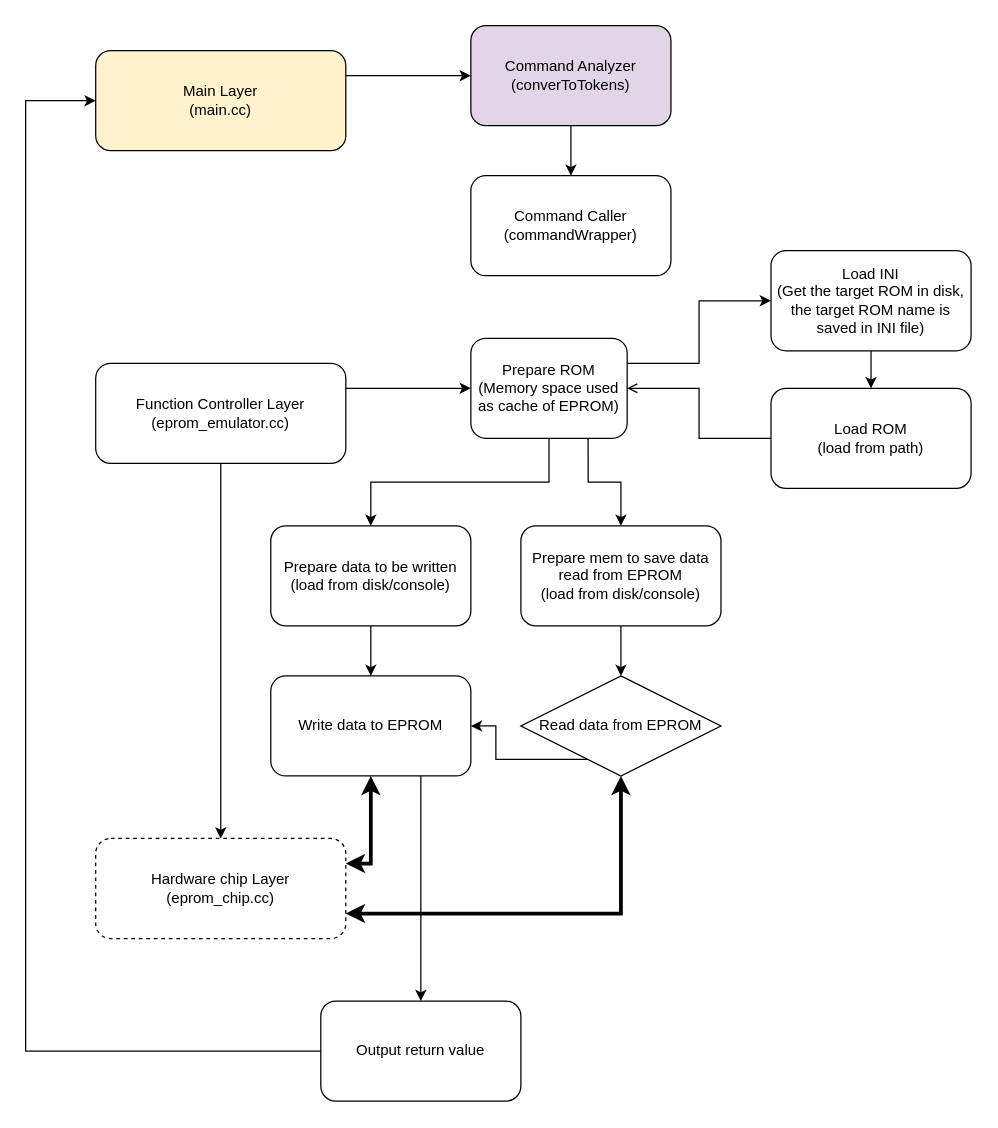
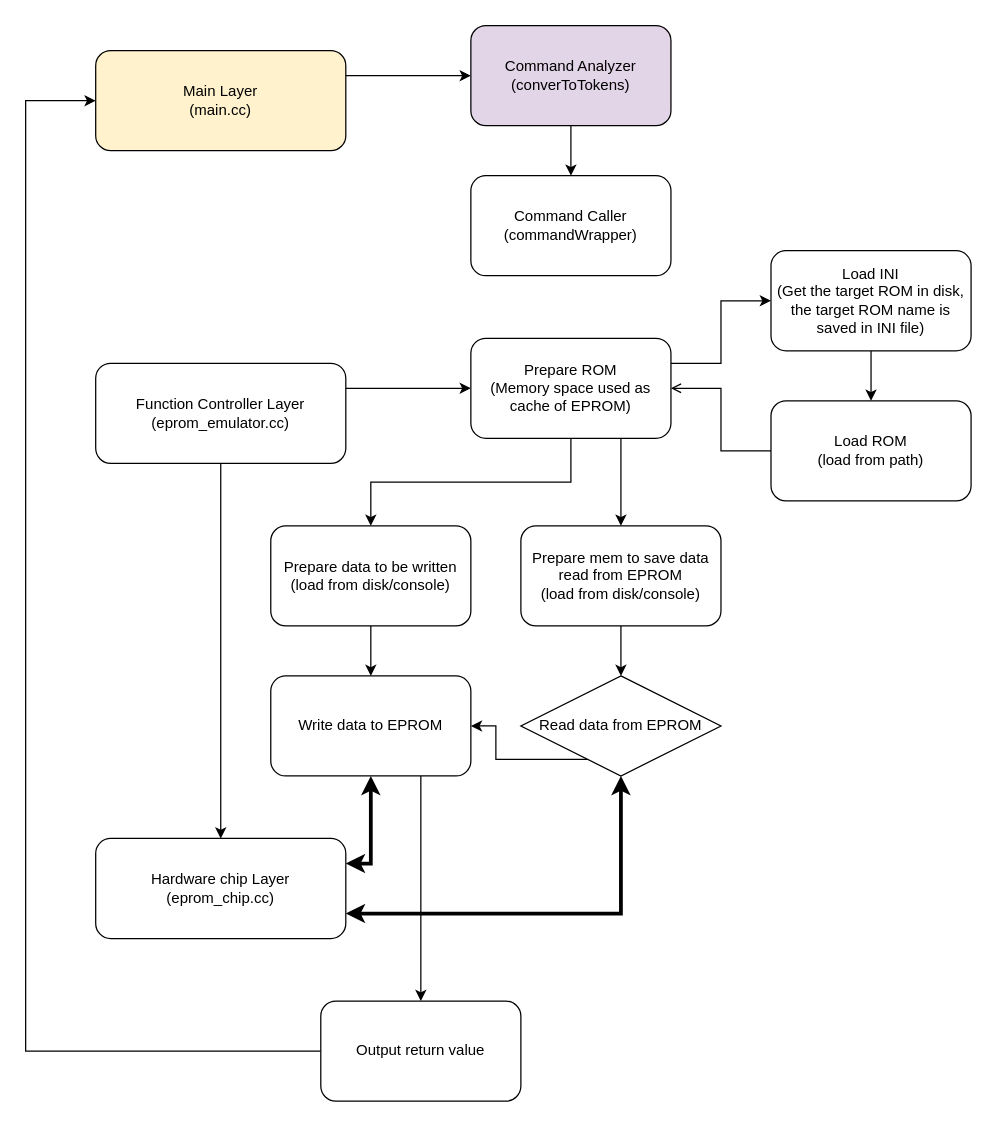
  <mxCell id="0" />
  <mxCell id="1" parent="0" />
  <mxCell id="2" style="edgeStyle=orthogonalEdgeStyle;rounded=0;orthogonalLoop=1;jettySize=auto;html=1;exitX=1;exitY=0.25;exitDx=0;exitDy=0;entryX=0;entryY=0.5;entryDx=0;entryDy=0;" edge="1" parent="1" source="3" target="9"><mxGeometry relative="1" as="geometry" /></mxCell>
  <mxCell id="3" value="Main Layer&lt;br&gt;(main.cc)" style="rounded=1;whiteSpace=wrap;html=1;fillColor=#fff2cc;" vertex="1" parent="1"><mxGeometry x="76" y="40" width="200" height="80" as="geometry" /></mxCell>
  <mxCell id="4" style="edgeStyle=orthogonalEdgeStyle;rounded=0;orthogonalLoop=1;jettySize=auto;html=1;exitX=1;exitY=0.25;exitDx=0;exitDy=0;" edge="1" parent="1" source="6" target="16"><mxGeometry relative="1" as="geometry" /></mxCell>
  <mxCell id="5" style="edgeStyle=orthogonalEdgeStyle;rounded=0;orthogonalLoop=1;jettySize=auto;html=1;exitX=0.5;exitY=1;exitDx=0;exitDy=0;" edge="1" parent="1" source="6" target="7"><mxGeometry relative="1" as="geometry" /></mxCell>
  <mxCell id="6" value="Function Controller Layer&lt;br&gt;(eprom_emulator.cc)" style="rounded=1;whiteSpace=wrap;html=1;" vertex="1" parent="1"><mxGeometry x="76" y="290" width="200" height="80" as="geometry" /></mxCell>
- <mxCell id="7" value="Hardware chip Layer&lt;br&gt;(eprom_chip.cc)" style="rounded=1;whiteSpace=wrap;html=1;dashed=1;" vertex="1" parent="1"><mxGeometry x="76" y="670" width="200" height="80" as="geometry" /></mxCell>
+ <mxCell id="7" value="Hardware chip Layer&lt;br&gt;(eprom_chip.cc)" style="rounded=1;whiteSpace=wrap;html=1;" vertex="1" parent="1"><mxGeometry x="76" y="670" width="200" height="80" as="geometry" /></mxCell>
  <mxCell id="8" style="edgeStyle=orthogonalEdgeStyle;rounded=0;orthogonalLoop=1;jettySize=auto;html=1;exitX=0.5;exitY=1;exitDx=0;exitDy=0;" edge="1" parent="1" source="9" target="10"><mxGeometry relative="1" as="geometry" /></mxCell>
  <mxCell id="9" value="Command Analyzer&lt;br&gt;(converToTokens)" style="rounded=1;whiteSpace=wrap;html=1;fillColor=#e1d5e7;" vertex="1" parent="1"><mxGeometry x="376" y="20" width="160" height="80" as="geometry" /></mxCell>
  <mxCell id="10" value="Command Caller&lt;br&gt;(commandWrapper)" style="rounded=1;whiteSpace=wrap;html=1;" vertex="1" parent="1"><mxGeometry x="376" y="140" width="160" height="80" as="geometry" /></mxCell>
  <mxCell id="11" style="edgeStyle=orthogonalEdgeStyle;rounded=0;orthogonalLoop=1;jettySize=auto;html=1;exitX=0.5;exitY=1;exitDx=0;exitDy=0;entryX=0.5;entryY=0;entryDx=0;entryDy=0;" edge="1" parent="1" source="12" target="18"><mxGeometry relative="1" as="geometry" /></mxCell>
  <mxCell id="12" value="Load INI&lt;br&gt;(Get the target ROM in disk, the target ROM name is saved in INI file)" style="rounded=1;whiteSpace=wrap;html=1;" vertex="1" parent="1"><mxGeometry x="616" y="200" width="160" height="80" as="geometry" /></mxCell>
  <mxCell id="13" style="edgeStyle=orthogonalEdgeStyle;rounded=0;orthogonalLoop=1;jettySize=auto;html=1;exitX=1;exitY=0.25;exitDx=0;exitDy=0;entryX=0;entryY=0.5;entryDx=0;entryDy=0;" edge="1" parent="1" source="16" target="12"><mxGeometry relative="1" as="geometry" /></mxCell>
  <mxCell id="14" style="edgeStyle=orthogonalEdgeStyle;rounded=0;orthogonalLoop=1;jettySize=auto;html=1;exitX=0.5;exitY=1;exitDx=0;exitDy=0;" edge="1" parent="1" source="16" target="20"><mxGeometry relative="1" as="geometry" /></mxCell>
  <mxCell id="15" style="edgeStyle=orthogonalEdgeStyle;rounded=0;orthogonalLoop=1;jettySize=auto;html=1;exitX=0.75;exitY=1;exitDx=0;exitDy=0;" edge="1" parent="1" source="16" target="22"><mxGeometry relative="1" as="geometry" /></mxCell>
- <mxCell id="16" value="Prepare ROM&lt;br&gt;(Memory space used as cache of EPROM)" style="rounded=1;whiteSpace=wrap;html=1;" vertex="1" parent="1"><mxGeometry x="376" y="270" width="125" height="80" as="geometry" /></mxCell>
+ <mxCell id="16" value="Prepare ROM&lt;br&gt;(Memory space used as cache of EPROM)" style="rounded=1;whiteSpace=wrap;html=1;" vertex="1" parent="1"><mxGeometry x="376" y="270" width="160" height="80" as="geometry" /></mxCell>
  <mxCell id="17" style="edgeStyle=orthogonalEdgeStyle;rounded=0;orthogonalLoop=1;jettySize=auto;html=1;exitX=0;exitY=0.5;exitDx=0;exitDy=0;entryX=1;entryY=0.5;entryDx=0;entryDy=0;endArrow=open;" edge="1" parent="1" source="18" target="16"><mxGeometry relative="1" as="geometry" /></mxCell>
- <mxCell id="18" value="Load ROM&lt;br&gt;(load from path)" style="rounded=1;whiteSpace=wrap;html=1;" vertex="1" parent="1"><mxGeometry x="616" y="310" width="160" height="80" as="geometry" /></mxCell>
+ <mxCell id="18" value="Load ROM&lt;br&gt;(load from path)" style="rounded=1;whiteSpace=wrap;html=1;" vertex="1" parent="1"><mxGeometry x="616" y="320" width="160" height="80" as="geometry" /></mxCell>
  <mxCell id="19" style="edgeStyle=orthogonalEdgeStyle;rounded=0;orthogonalLoop=1;jettySize=auto;html=1;exitX=0.5;exitY=1;exitDx=0;exitDy=0;" edge="1" parent="1" source="20" target="25"><mxGeometry relative="1" as="geometry" /></mxCell>
  <mxCell id="20" value="Prepare data to be written&lt;br&gt;(load from disk/console)" style="rounded=1;whiteSpace=wrap;html=1;" vertex="1" parent="1"><mxGeometry x="216" y="420" width="160" height="80" as="geometry" /></mxCell>
  <mxCell id="21" style="edgeStyle=orthogonalEdgeStyle;rounded=0;orthogonalLoop=1;jettySize=auto;html=1;exitX=0.5;exitY=1;exitDx=0;exitDy=0;" edge="1" parent="1" source="22" target="28"><mxGeometry relative="1" as="geometry" /></mxCell>
  <mxCell id="22" value="Prepare mem to save data read from EPROM&lt;br&gt;(load from disk/console)" style="rounded=1;whiteSpace=wrap;html=1;" vertex="1" parent="1"><mxGeometry x="416" y="420" width="160" height="80" as="geometry" /></mxCell>
  <mxCell id="23" style="edgeStyle=orthogonalEdgeStyle;rounded=0;orthogonalLoop=1;jettySize=auto;html=1;exitX=0.5;exitY=1;exitDx=0;exitDy=0;entryX=1;entryY=0.25;entryDx=0;entryDy=0;startArrow=classic;startFill=1;strokeWidth=3;" edge="1" parent="1" source="25" target="7"><mxGeometry relative="1" as="geometry" /></mxCell>
  <mxCell id="24" style="edgeStyle=orthogonalEdgeStyle;rounded=0;orthogonalLoop=1;jettySize=auto;html=1;exitX=0.75;exitY=1;exitDx=0;exitDy=0;" edge="1" parent="1" source="25" target="30"><mxGeometry relative="1" as="geometry" /></mxCell>
  <mxCell id="25" value="Write data to EPROM" style="rounded=1;whiteSpace=wrap;html=1;" vertex="1" parent="1"><mxGeometry x="216" y="540" width="160" height="80" as="geometry" /></mxCell>
  <mxCell id="26" style="edgeStyle=orthogonalEdgeStyle;rounded=0;orthogonalLoop=1;jettySize=auto;html=1;exitX=0.5;exitY=1;exitDx=0;exitDy=0;entryX=1;entryY=0.75;entryDx=0;entryDy=0;startArrow=classic;startFill=1;strokeWidth=3;" edge="1" parent="1" source="28" target="7"><mxGeometry relative="1" as="geometry" /></mxCell>
  <mxCell id="27" style="edgeStyle=orthogonalEdgeStyle;rounded=0;orthogonalLoop=1;jettySize=auto;html=1;exitX=0.75;exitY=1;exitDx=0;exitDy=0;" edge="1" parent="1" source="28" target="25"><mxGeometry relative="1" as="geometry" /></mxCell>
  <mxCell id="28" value="Read data from EPROM" style="rhombus;whiteSpace=wrap;html=1;" vertex="1" parent="1"><mxGeometry x="416" y="540" width="160" height="80" as="geometry" /></mxCell>
  <mxCell id="29" style="edgeStyle=orthogonalEdgeStyle;rounded=0;orthogonalLoop=1;jettySize=auto;html=1;exitX=0;exitY=0.5;exitDx=0;exitDy=0;entryX=0;entryY=0.5;entryDx=0;entryDy=0;startArrow=none;startFill=0;" edge="1" parent="1" source="30" target="3"><mxGeometry relative="1" as="geometry"><Array as="points"><mxPoint x="20" y="840" /><mxPoint x="20" y="80" /></Array></mxGeometry></mxCell>
  <mxCell id="30" value="Output return value" style="rounded=1;whiteSpace=wrap;html=1;" vertex="1" parent="1"><mxGeometry x="256" y="800" width="160" height="80" as="geometry" /></mxCell>
